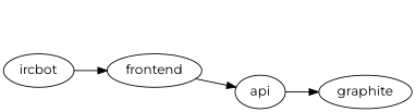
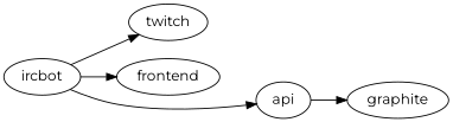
  digraph {
    fontname=Montserrat
    rankdir=LR
    node [fontname=Montserrat]
    edge [fontname=Montserrat]
    ircbot
+   twitch
    frontend
    api
    graphite
+   ircbot -> twitch
    ircbot -> frontend
-   frontend -> api
+   ircbot -> api
    api -> graphite
  }
